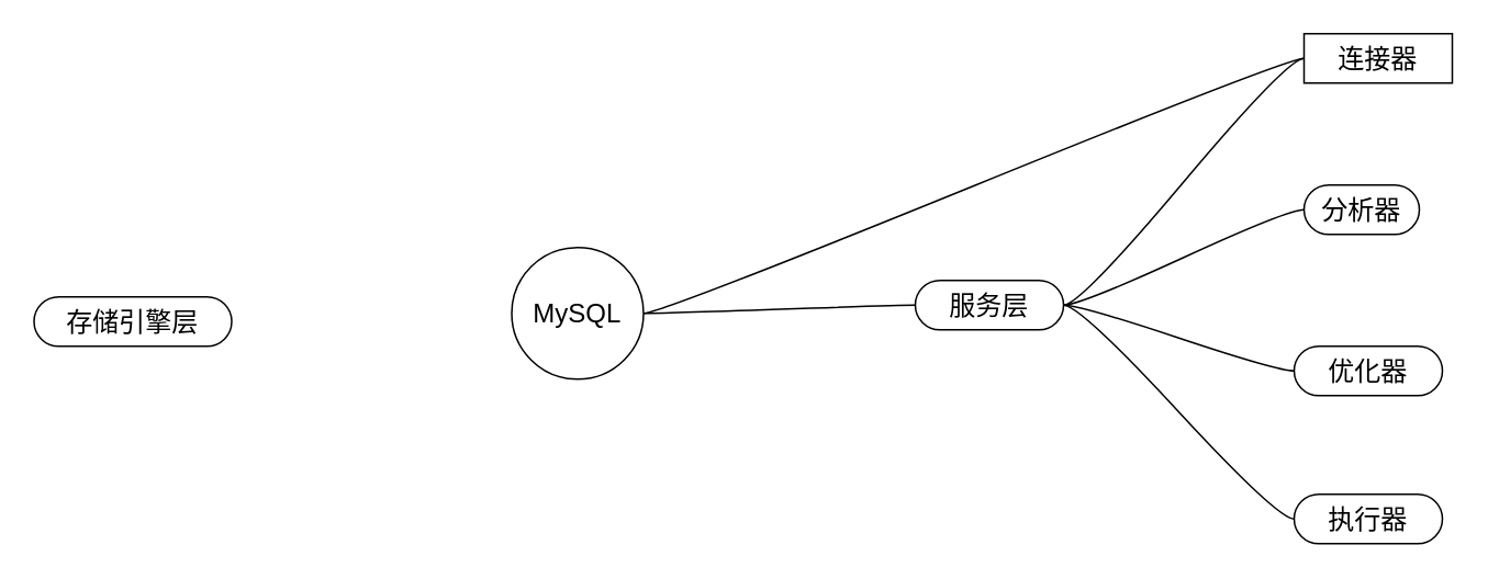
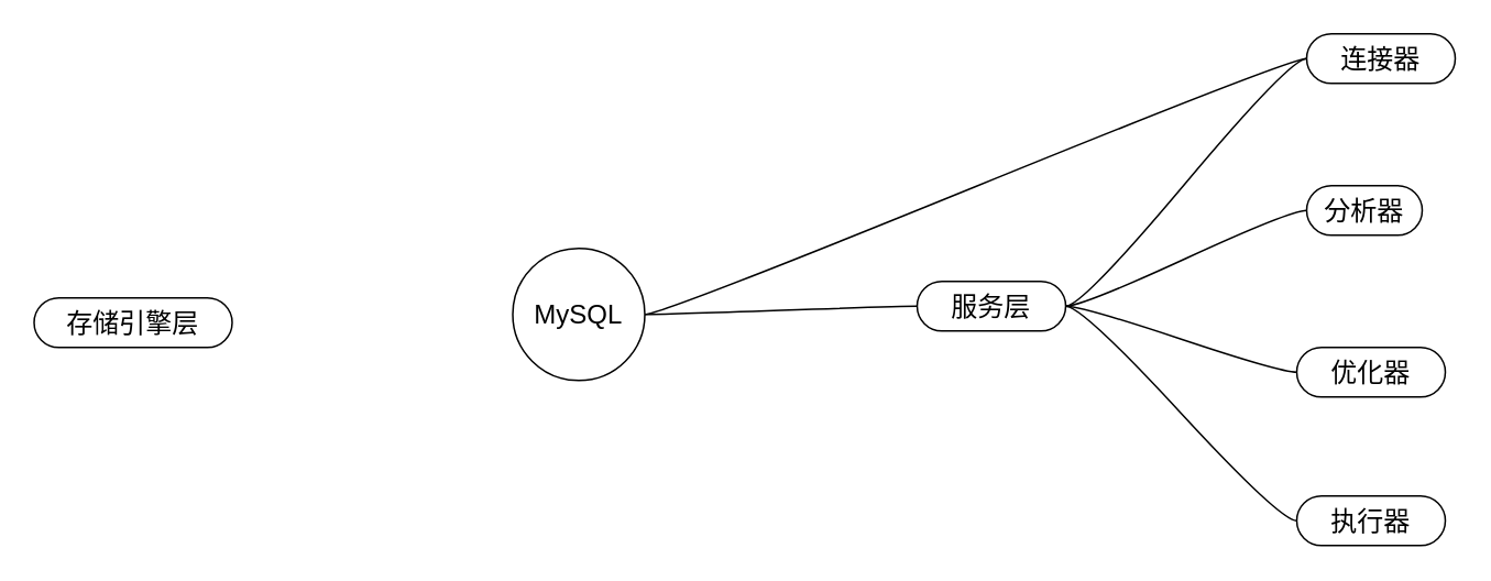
  <mxCell id="0" />
  <mxCell id="1" parent="0" />
  <mxCell id="2" value="MySQL" style="ellipse;whiteSpace=wrap;html=1;align=center;newEdgeStyle={&quot;edgeStyle&quot;:&quot;entityRelationEdgeStyle&quot;,&quot;startArrow&quot;:&quot;none&quot;,&quot;endArrow&quot;:&quot;none&quot;,&quot;segment&quot;:10,&quot;curved&quot;:1};treeFolding=1;treeMoving=1;fontSize=16;" vertex="1" parent="1"><mxGeometry x="310" y="150" width="80" height="80" as="geometry" /></mxCell>
  <mxCell id="3" value="服务层" style="whiteSpace=wrap;html=1;rounded=1;arcSize=50;align=center;verticalAlign=middle;strokeWidth=1;autosize=1;spacing=4;treeFolding=1;treeMoving=1;newEdgeStyle={&quot;edgeStyle&quot;:&quot;entityRelationEdgeStyle&quot;,&quot;startArrow&quot;:&quot;none&quot;,&quot;endArrow&quot;:&quot;none&quot;,&quot;segment&quot;:10,&quot;curved&quot;:1};fontSize=16;" vertex="1" parent="1"><mxGeometry x="555" y="170" width="90" height="30" as="geometry" /></mxCell>
  <mxCell id="4" value="" style="edgeStyle=entityRelationEdgeStyle;startArrow=none;endArrow=none;segment=10;curved=1;rounded=0;fontSize=16;" edge="1" target="3" parent="1" source="2"><mxGeometry relative="1" as="geometry"><mxPoint x="460" y="80" as="sourcePoint" /></mxGeometry></mxCell>
  <mxCell id="5" value="存储引擎层" style="whiteSpace=wrap;html=1;rounded=1;arcSize=50;align=center;verticalAlign=middle;strokeWidth=1;autosize=1;spacing=4;treeFolding=1;treeMoving=1;newEdgeStyle={&quot;edgeStyle&quot;:&quot;entityRelationEdgeStyle&quot;,&quot;startArrow&quot;:&quot;none&quot;,&quot;endArrow&quot;:&quot;none&quot;,&quot;segment&quot;:10,&quot;curved&quot;:1};fontSize=16;" vertex="1" parent="1"><mxGeometry x="20" y="180" width="120" height="30" as="geometry" /></mxCell>
  <mxCell id="6" value="" style="edgeStyle=entityRelationEdgeStyle;startArrow=none;endArrow=none;segment=10;curved=1;rounded=0;fontSize=16;" edge="1" target="7" parent="1" source="2"><mxGeometry relative="1" as="geometry"><mxPoint x="220" as="sourcePoint" y="190" /></mxGeometry></mxCell>
- <mxCell id="7" value="连接器" style="whiteSpace=wrap;html=1;arcSize=50;align=center;verticalAlign=middle;strokeWidth=1;autosize=1;spacing=4;treeFolding=1;treeMoving=1;newEdgeStyle={&quot;edgeStyle&quot;:&quot;entityRelationEdgeStyle&quot;,&quot;startArrow&quot;:&quot;none&quot;,&quot;endArrow&quot;:&quot;none&quot;,&quot;segment&quot;:10,&quot;curved&quot;:1};fontSize=16;rounded=0;" vertex="1" parent="1"><mxGeometry x="791" y="20" width="90" height="30" as="geometry" /></mxCell>
+ <mxCell id="7" value="连接器" style="whiteSpace=wrap;html=1;rounded=1;arcSize=50;align=center;verticalAlign=middle;strokeWidth=1;autosize=1;spacing=4;treeFolding=1;treeMoving=1;newEdgeStyle={&quot;edgeStyle&quot;:&quot;entityRelationEdgeStyle&quot;,&quot;startArrow&quot;:&quot;none&quot;,&quot;endArrow&quot;:&quot;none&quot;,&quot;segment&quot;:10,&quot;curved&quot;:1};fontSize=16;" vertex="1" parent="1"><mxGeometry x="791" y="20" width="90" height="30" as="geometry" /></mxCell>
  <mxCell id="8" value="" style="edgeStyle=entityRelationEdgeStyle;startArrow=none;endArrow=none;segment=10;curved=1;rounded=0;fontSize=16;" edge="1" target="7" parent="1" source="3"><mxGeometry relative="1" as="geometry"><mxPoint x="740" y="30" as="sourcePoint" /></mxGeometry></mxCell>
  <mxCell id="9" value="分析器" style="whiteSpace=wrap;html=1;rounded=1;arcSize=50;align=center;verticalAlign=middle;strokeWidth=1;autosize=1;spacing=4;treeFolding=1;treeMoving=1;newEdgeStyle={&quot;edgeStyle&quot;:&quot;entityRelationEdgeStyle&quot;,&quot;startArrow&quot;:&quot;none&quot;,&quot;endArrow&quot;:&quot;none&quot;,&quot;segment&quot;:10,&quot;curved&quot;:1};fontSize=16;" vertex="1" parent="1"><mxGeometry x="791" y="112" width="70" height="30" as="geometry" /></mxCell>
  <mxCell id="10" value="" style="edgeStyle=entityRelationEdgeStyle;startArrow=none;endArrow=none;segment=10;curved=1;rounded=0;fontSize=16;" edge="1" target="9" parent="1" source="3"><mxGeometry relative="1" as="geometry"><mxPoint x="740" y="122" as="sourcePoint" /></mxGeometry></mxCell>
  <mxCell id="11" value="优化器" style="whiteSpace=wrap;html=1;rounded=1;arcSize=50;align=center;verticalAlign=middle;strokeWidth=1;autosize=1;spacing=4;treeFolding=1;treeMoving=1;newEdgeStyle={&quot;edgeStyle&quot;:&quot;entityRelationEdgeStyle&quot;,&quot;startArrow&quot;:&quot;none&quot;,&quot;endArrow&quot;:&quot;none&quot;,&quot;segment&quot;:10,&quot;curved&quot;:1};fontSize=16;" vertex="1" parent="1"><mxGeometry x="785" y="210" width="90" height="30" as="geometry" /></mxCell>
  <mxCell id="12" value="" style="edgeStyle=entityRelationEdgeStyle;startArrow=none;endArrow=none;segment=10;curved=1;rounded=0;fontSize=16;" edge="1" target="11" parent="1" source="3"><mxGeometry relative="1" as="geometry"><mxPoint x="700" y="220" as="sourcePoint" /></mxGeometry></mxCell>
  <mxCell id="13" value="执行器" style="whiteSpace=wrap;html=1;rounded=1;arcSize=50;align=center;verticalAlign=middle;strokeWidth=1;autosize=1;spacing=4;treeFolding=1;treeMoving=1;newEdgeStyle={&quot;edgeStyle&quot;:&quot;entityRelationEdgeStyle&quot;,&quot;startArrow&quot;:&quot;none&quot;,&quot;endArrow&quot;:&quot;none&quot;,&quot;segment&quot;:10,&quot;curved&quot;:1};fontSize=16;" vertex="1" parent="1"><mxGeometry x="785" y="300" width="90" height="30" as="geometry" /></mxCell>
  <mxCell id="14" value="" style="edgeStyle=entityRelationEdgeStyle;startArrow=none;endArrow=none;segment=10;curved=1;rounded=0;fontSize=16;" edge="1" target="13" parent="1" source="3"><mxGeometry relative="1" as="geometry"><mxPoint x="700" y="310" as="sourcePoint" /></mxGeometry></mxCell>
